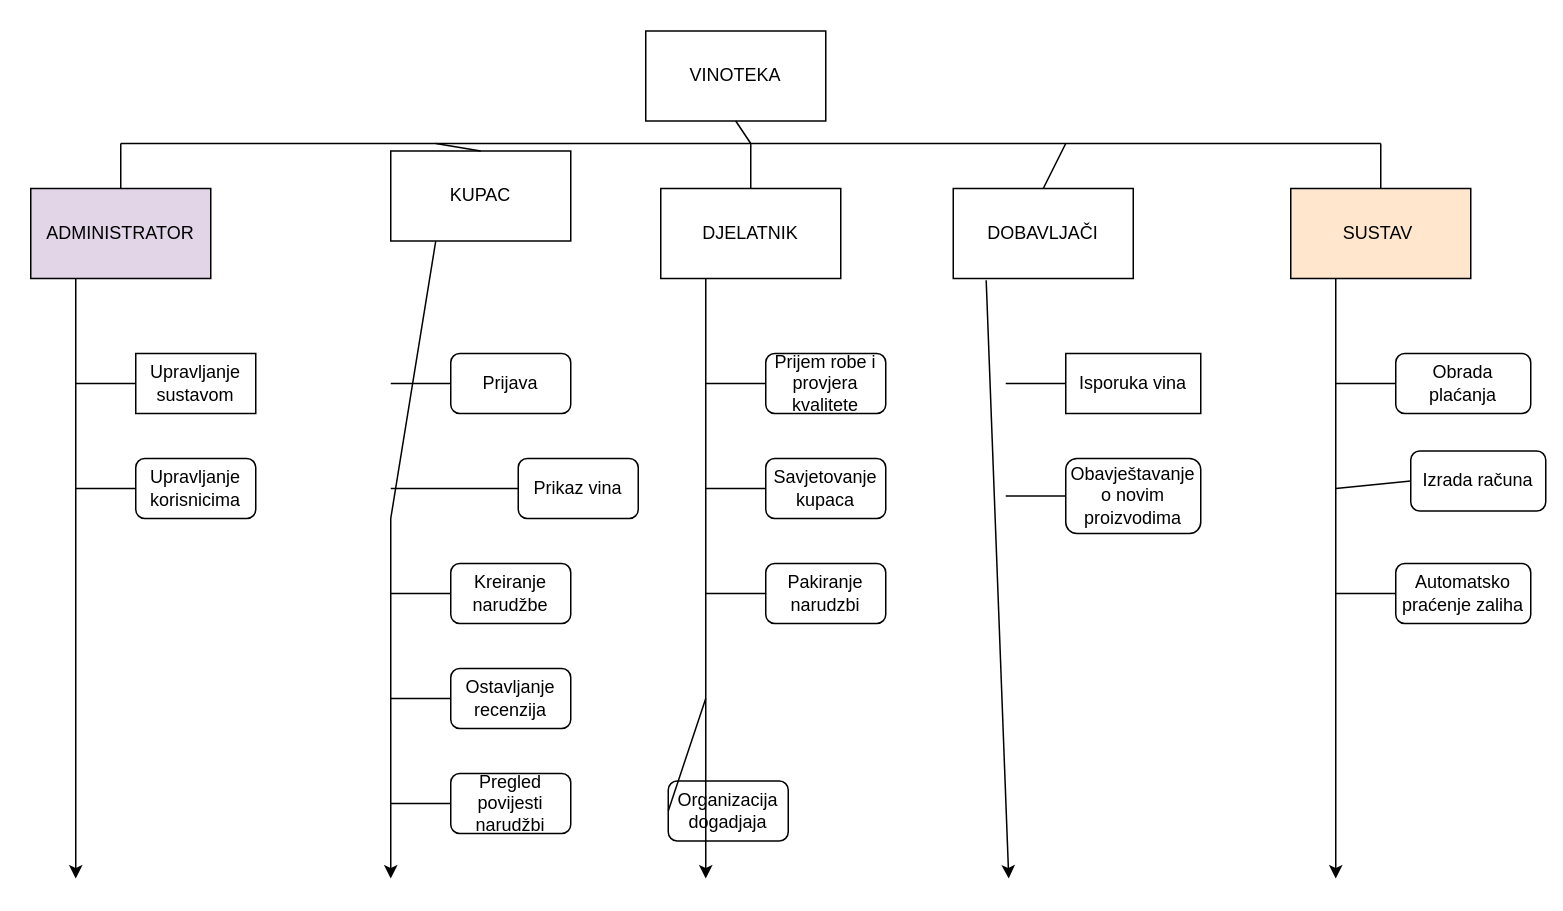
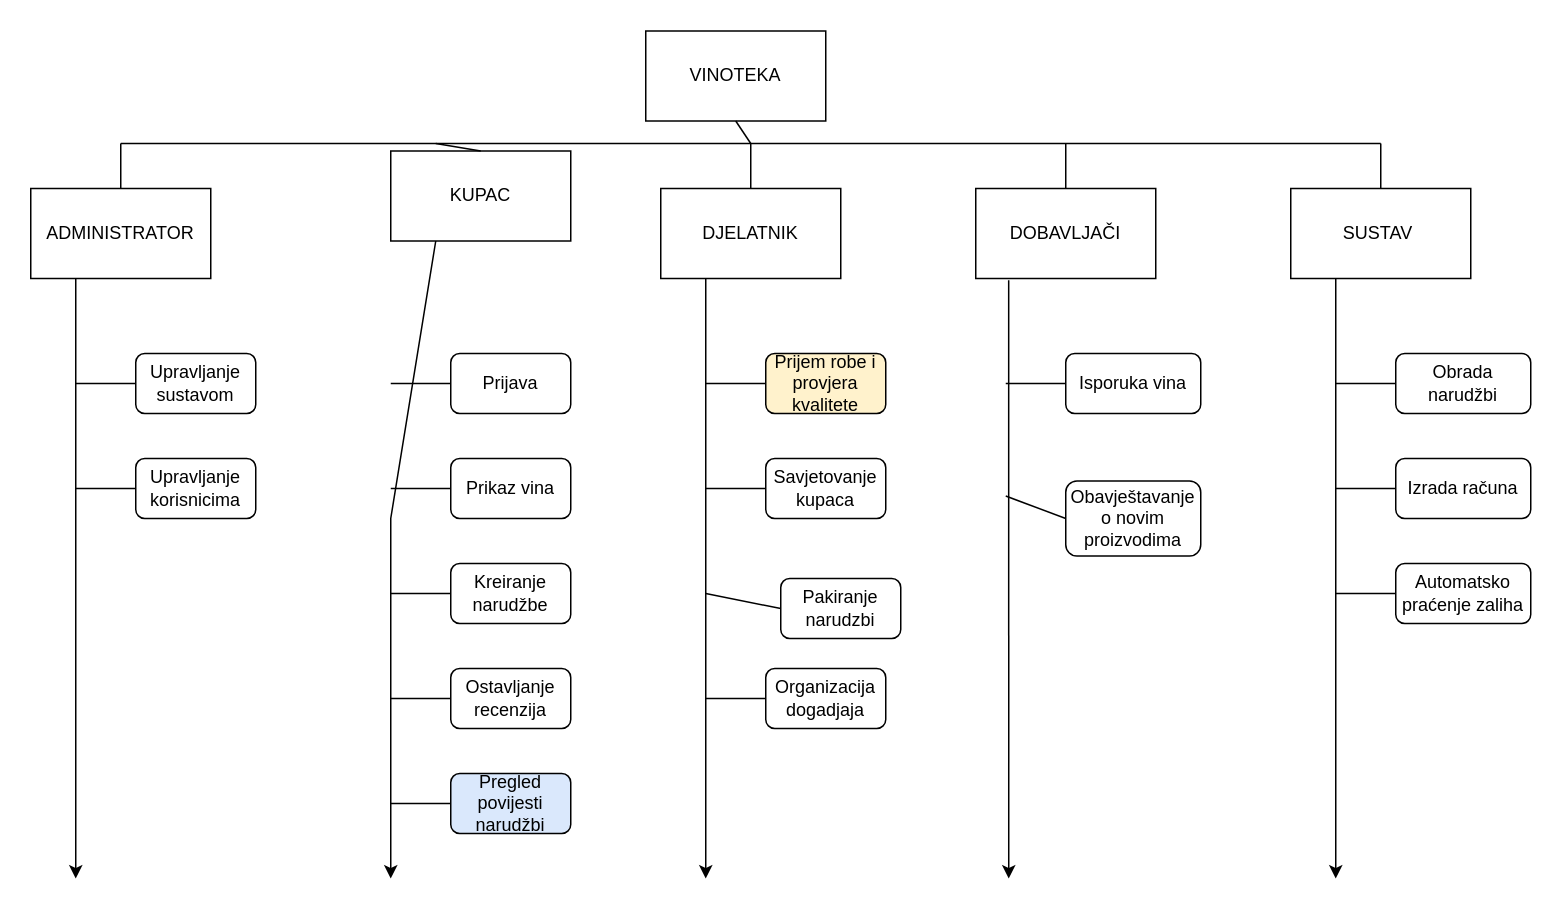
  <mxCell id="0" />
  <mxCell id="1" parent="0" />
  <mxCell id="2" value="VINOTEKA" style="rounded=0;whiteSpace=wrap;html=1;" parent="1" vertex="1"><mxGeometry x="430" y="20" width="120" height="60" as="geometry" /></mxCell>
- <mxCell id="3" value="DOBAVLJAČI" style="rounded=0;whiteSpace=wrap;html=1;" parent="1" vertex="1"><mxGeometry x="635" y="125" width="120" height="60" as="geometry" /></mxCell>
+ <mxCell id="3" value="DOBAVLJAČI" style="rounded=0;whiteSpace=wrap;html=1;" parent="1" vertex="1"><mxGeometry x="650" y="125" width="120" height="60" as="geometry" /></mxCell>
  <mxCell id="4" value="DJELATNIK" style="rounded=0;whiteSpace=wrap;html=1;" parent="1" vertex="1"><mxGeometry x="440" y="125" width="120" height="60" as="geometry" /></mxCell>
  <mxCell id="5" value="KUPAC" style="rounded=0;whiteSpace=wrap;html=1;" parent="1" vertex="1"><mxGeometry x="260" y="100" width="120" height="60" as="geometry" /></mxCell>
- <mxCell id="6" value="ADMINISTRATOR" style="rounded=0;whiteSpace=wrap;html=1;fillColor=#e1d5e7;" parent="1" vertex="1"><mxGeometry y="125" width="120" height="60" as="geometry" x="20" /></mxCell>
- <mxCell id="7" value="SUSTAV&amp;nbsp;" style="rounded=0;whiteSpace=wrap;html=1;fillColor=#ffe6cc;" parent="1" vertex="1"><mxGeometry x="860" y="125" width="120" height="60" as="geometry" /></mxCell>
- <mxCell id="8" value="Izrada računa" style="rounded=1;whiteSpace=wrap;html=1;" parent="1" vertex="1"><mxGeometry x="940" y="300" width="90" height="40" as="geometry" /></mxCell>
- <mxCell id="9" value="Obrada plaćanja" style="rounded=1;whiteSpace=wrap;html=1;" parent="1" vertex="1"><mxGeometry x="930" y="235" width="90" height="40" as="geometry" /></mxCell>
- <mxCell id="10" value="Prikaz vina" style="rounded=1;whiteSpace=wrap;html=1;" parent="1" vertex="1"><mxGeometry x="345" y="305" width="80" height="40" as="geometry" /></mxCell>
+ <mxCell id="6" value="ADMINISTRATOR" style="rounded=0;whiteSpace=wrap;html=1;" parent="1" vertex="1"><mxGeometry y="125" width="120" height="60" as="geometry" x="20" /></mxCell>
+ <mxCell id="7" value="SUSTAV&amp;nbsp;" style="rounded=0;whiteSpace=wrap;html=1;" parent="1" vertex="1"><mxGeometry x="860" y="125" width="120" height="60" as="geometry" /></mxCell>
+ <mxCell id="8" value="Izrada računa" style="rounded=1;whiteSpace=wrap;html=1;" parent="1" vertex="1"><mxGeometry x="930" y="305" width="90" height="40" as="geometry" /></mxCell>
+ <mxCell id="9" value="Obrada narudžbi" style="rounded=1;whiteSpace=wrap;html=1;" parent="1" vertex="1"><mxGeometry x="930" y="235" width="90" height="40" as="geometry" /></mxCell>
+ <mxCell id="10" value="Prikaz vina" style="rounded=1;whiteSpace=wrap;html=1;" parent="1" vertex="1"><mxGeometry x="300" y="305" width="80" height="40" as="geometry" /></mxCell>
  <mxCell id="11" value="Prijava" style="rounded=1;whiteSpace=wrap;html=1;" parent="1" vertex="1"><mxGeometry x="300" y="235" width="80" height="40" as="geometry" /></mxCell>
- <mxCell id="12" value="Isporuka vina" style="whiteSpace=wrap;html=1;rounded=0;" parent="1" vertex="1"><mxGeometry x="710" y="235" width="90" height="40" as="geometry" /></mxCell>
- <mxCell id="13" value="Prijem robe i provjera kvalitete" style="rounded=1;whiteSpace=wrap;html=1;" parent="1" vertex="1"><mxGeometry x="510" y="235" width="80" height="40" as="geometry" /></mxCell>
- <mxCell id="14" value="Pakiranje narudzbi" style="rounded=1;whiteSpace=wrap;html=1;" parent="1" vertex="1"><mxGeometry x="510" y="375" width="80" height="40" as="geometry" /></mxCell>
- <mxCell id="15" value="Upravljanje sustavom" style="whiteSpace=wrap;html=1;rounded=0;" parent="1" vertex="1"><mxGeometry x="90" y="235" width="80" height="40" as="geometry" /></mxCell>
+ <mxCell id="12" value="Isporuka vina" style="rounded=1;whiteSpace=wrap;html=1;" parent="1" vertex="1"><mxGeometry x="710" y="235" width="90" height="40" as="geometry" /></mxCell>
+ <mxCell id="13" value="Prijem robe i provjera kvalitete" style="rounded=1;whiteSpace=wrap;html=1;fillColor=#fff2cc;" parent="1" vertex="1"><mxGeometry x="510" y="235" width="80" height="40" as="geometry" /></mxCell>
+ <mxCell id="14" value="Pakiranje narudzbi" style="rounded=1;whiteSpace=wrap;html=1;" parent="1" vertex="1"><mxGeometry x="520" y="385" width="80" height="40" as="geometry" /></mxCell>
+ <mxCell id="15" value="Upravljanje sustavom" style="rounded=1;whiteSpace=wrap;html=1;" parent="1" vertex="1"><mxGeometry x="90" y="235" width="80" height="40" as="geometry" /></mxCell>
  <mxCell id="16" value="Upravljanje korisnicima" style="rounded=1;whiteSpace=wrap;html=1;" parent="1" vertex="1"><mxGeometry x="90" y="305" width="80" height="40" as="geometry" /></mxCell>
  <mxCell id="17" value="Kreiranje narudžbe" style="rounded=1;whiteSpace=wrap;html=1;" parent="1" vertex="1"><mxGeometry x="300" y="375" width="80" height="40" as="geometry" /></mxCell>
  <mxCell id="18" value="Savjetovanje kupaca" style="rounded=1;whiteSpace=wrap;html=1;" parent="1" vertex="1"><mxGeometry x="510" y="305" width="80" height="40" as="geometry" /></mxCell>
- <mxCell id="19" value="Organizacija dogadjaja" style="rounded=1;whiteSpace=wrap;html=1;" parent="1" vertex="1"><mxGeometry x="445" y="520" width="80" height="40" as="geometry" /></mxCell>
- <mxCell id="20" value="Obavještavanje o novim proizvodima" style="rounded=1;whiteSpace=wrap;html=1;" parent="1" vertex="1"><mxGeometry x="710" y="305" width="90" height="50" as="geometry" /></mxCell>
+ <mxCell id="19" value="Organizacija dogadjaja" style="rounded=1;whiteSpace=wrap;html=1;" parent="1" vertex="1"><mxGeometry x="510" y="445" width="80" height="40" as="geometry" /></mxCell>
+ <mxCell id="20" value="Obavještavanje o novim proizvodima" style="rounded=1;whiteSpace=wrap;html=1;" parent="1" vertex="1"><mxGeometry x="710" y="320" width="90" height="50" as="geometry" /></mxCell>
  <mxCell id="21" value="" style="endArrow=none;html=1;rounded=0;" parent="1" edge="1"><mxGeometry width="50" height="50" relative="1" as="geometry"><mxPoint x="80" y="95" as="sourcePoint" /><mxPoint x="920" y="95" as="targetPoint" /></mxGeometry></mxCell>
  <mxCell id="22" value="" style="endArrow=none;html=1;rounded=0;entryX=0.5;entryY=0;entryDx=0;entryDy=0;" parent="1" target="6" edge="1"><mxGeometry width="50" height="50" relative="1" as="geometry"><mxPoint x="80" y="95" as="sourcePoint" /><mxPoint x="560" y="195" as="targetPoint" /></mxGeometry></mxCell>
  <mxCell id="23" value="" style="endArrow=none;html=1;rounded=0;exitX=0.5;exitY=0;exitDx=0;exitDy=0;" parent="1" source="5" edge="1"><mxGeometry width="50" height="50" relative="1" as="geometry"><mxPoint x="510" y="245" as="sourcePoint" /><mxPoint x="290" y="95" as="targetPoint" /></mxGeometry></mxCell>
  <mxCell id="24" value="" style="endArrow=none;html=1;rounded=0;exitX=0.5;exitY=0;exitDx=0;exitDy=0;" parent="1" source="4" edge="1"><mxGeometry width="50" height="50" relative="1" as="geometry"><mxPoint x="510" y="245" as="sourcePoint" /><mxPoint x="500" y="95" as="targetPoint" /></mxGeometry></mxCell>
  <mxCell id="25" value="" style="endArrow=none;html=1;rounded=0;exitX=0.5;exitY=0;exitDx=0;exitDy=0;" parent="1" source="3" edge="1"><mxGeometry width="50" height="50" relative="1" as="geometry"><mxPoint x="510" y="245" as="sourcePoint" /><mxPoint x="710" y="95" as="targetPoint" /></mxGeometry></mxCell>
  <mxCell id="26" value="" style="endArrow=none;html=1;rounded=0;exitX=0.5;exitY=0;exitDx=0;exitDy=0;" parent="1" source="7" edge="1"><mxGeometry width="50" height="50" relative="1" as="geometry"><mxPoint x="510" y="245" as="sourcePoint" /><mxPoint x="920" y="95" as="targetPoint" /></mxGeometry></mxCell>
  <mxCell id="27" value="" style="endArrow=classic;html=1;rounded=0;exitX=0.25;exitY=1;exitDx=0;exitDy=0;" parent="1" source="6" edge="1"><mxGeometry width="50" height="50" relative="1" as="geometry"><mxPoint x="510" y="245" as="sourcePoint" /><mxPoint x="50" y="585" as="targetPoint" /></mxGeometry></mxCell>
  <mxCell id="28" value="" style="endArrow=classic;html=1;rounded=0;exitX=0.25;exitY=1;exitDx=0;exitDy=0;" parent="1" source="5" edge="1"><mxGeometry width="50" height="50" relative="1" as="geometry"><mxPoint x="510" y="445" as="sourcePoint" /><mxPoint x="260" y="585" as="targetPoint" /><Array as="points"><mxPoint x="260" y="345" /></Array></mxGeometry></mxCell>
  <mxCell id="29" value="" style="endArrow=classic;html=1;rounded=0;exitX=0.25;exitY=1;exitDx=0;exitDy=0;" parent="1" source="4" edge="1"><mxGeometry width="50" height="50" relative="1" as="geometry"><mxPoint x="510" y="375" as="sourcePoint" /><mxPoint x="470" y="585" as="targetPoint" /></mxGeometry></mxCell>
  <mxCell id="30" value="" style="endArrow=classic;html=1;rounded=0;exitX=0.183;exitY=1.02;exitDx=0;exitDy=0;exitPerimeter=0;" parent="1" source="3" edge="1"><mxGeometry width="50" height="50" relative="1" as="geometry"><mxPoint x="510" y="375" as="sourcePoint" /><mxPoint x="672" y="585" as="targetPoint" /></mxGeometry></mxCell>
  <mxCell id="31" value="" style="endArrow=classic;html=1;rounded=0;exitX=0.25;exitY=1;exitDx=0;exitDy=0;" parent="1" source="7" edge="1"><mxGeometry width="50" height="50" relative="1" as="geometry"><mxPoint x="510" y="375" as="sourcePoint" /><mxPoint x="890" y="585" as="targetPoint" /></mxGeometry></mxCell>
  <mxCell id="32" value="" style="endArrow=none;html=1;rounded=0;exitX=0;exitY=0.5;exitDx=0;exitDy=0;" parent="1" source="15" edge="1"><mxGeometry width="50" height="50" relative="1" as="geometry"><mxPoint x="510" y="335" as="sourcePoint" /><mxPoint x="50" y="255" as="targetPoint" /></mxGeometry></mxCell>
  <mxCell id="33" value="" style="endArrow=none;html=1;rounded=0;exitX=0;exitY=0.5;exitDx=0;exitDy=0;" parent="1" source="16" edge="1"><mxGeometry width="50" height="50" relative="1" as="geometry"><mxPoint x="510" y="335" as="sourcePoint" /><mxPoint x="50" y="325" as="targetPoint" /></mxGeometry></mxCell>
  <mxCell id="34" value="" style="endArrow=none;html=1;rounded=0;exitX=0;exitY=0.5;exitDx=0;exitDy=0;" parent="1" source="11" edge="1"><mxGeometry width="50" height="50" relative="1" as="geometry"><mxPoint x="510" y="335" as="sourcePoint" /><mxPoint x="260" y="255" as="targetPoint" /></mxGeometry></mxCell>
  <mxCell id="35" value="" style="endArrow=none;html=1;rounded=0;exitX=0;exitY=0.5;exitDx=0;exitDy=0;" parent="1" source="10" edge="1"><mxGeometry width="50" height="50" relative="1" as="geometry"><mxPoint x="510" y="335" as="sourcePoint" /><mxPoint x="260" y="325" as="targetPoint" /></mxGeometry></mxCell>
  <mxCell id="36" value="" style="endArrow=none;html=1;rounded=0;exitX=0;exitY=0.5;exitDx=0;exitDy=0;" parent="1" source="17" edge="1"><mxGeometry width="50" height="50" relative="1" as="geometry"><mxPoint x="510" y="335" as="sourcePoint" /><mxPoint x="260" y="395" as="targetPoint" /></mxGeometry></mxCell>
  <mxCell id="37" value="" style="endArrow=none;html=1;rounded=0;exitX=0;exitY=0.5;exitDx=0;exitDy=0;" parent="1" source="13" edge="1"><mxGeometry width="50" height="50" relative="1" as="geometry"><mxPoint x="510" y="335" as="sourcePoint" /><mxPoint x="470" y="255" as="targetPoint" /></mxGeometry></mxCell>
  <mxCell id="38" value="" style="endArrow=none;html=1;rounded=0;exitX=0;exitY=0.5;exitDx=0;exitDy=0;" parent="1" source="18" edge="1"><mxGeometry width="50" height="50" relative="1" as="geometry"><mxPoint x="510" y="335" as="sourcePoint" /><mxPoint x="470" y="325" as="targetPoint" /></mxGeometry></mxCell>
  <mxCell id="39" value="" style="endArrow=none;html=1;rounded=0;exitX=0;exitY=0.5;exitDx=0;exitDy=0;" parent="1" source="14" edge="1"><mxGeometry width="50" height="50" relative="1" as="geometry"><mxPoint x="510" y="335" as="sourcePoint" /><mxPoint x="470" y="395" as="targetPoint" /></mxGeometry></mxCell>
  <mxCell id="40" value="" style="endArrow=none;html=1;rounded=0;exitX=0;exitY=0.5;exitDx=0;exitDy=0;" parent="1" source="19" edge="1"><mxGeometry width="50" height="50" relative="1" as="geometry"><mxPoint x="510" y="335" as="sourcePoint" /><mxPoint x="470" y="465" as="targetPoint" /></mxGeometry></mxCell>
  <mxCell id="41" value="" style="endArrow=none;html=1;rounded=0;exitX=0;exitY=0.5;exitDx=0;exitDy=0;" parent="1" source="12" edge="1"><mxGeometry width="50" height="50" relative="1" as="geometry"><mxPoint x="510" y="335" as="sourcePoint" /><mxPoint x="670" y="255" as="targetPoint" /></mxGeometry></mxCell>
  <mxCell id="42" value="" style="endArrow=none;html=1;rounded=0;exitX=0;exitY=0.5;exitDx=0;exitDy=0;" parent="1" source="20" edge="1"><mxGeometry width="50" height="50" relative="1" as="geometry"><mxPoint x="510" y="335" as="sourcePoint" /><mxPoint x="670" y="330" as="targetPoint" /></mxGeometry></mxCell>
  <mxCell id="43" value="" style="endArrow=none;html=1;rounded=0;exitX=0;exitY=0.5;exitDx=0;exitDy=0;" parent="1" source="9" edge="1"><mxGeometry width="50" height="50" relative="1" as="geometry"><mxPoint x="510" y="335" as="sourcePoint" /><mxPoint x="890" y="255" as="targetPoint" /></mxGeometry></mxCell>
  <mxCell id="44" value="" style="endArrow=none;html=1;rounded=0;exitX=0;exitY=0.5;exitDx=0;exitDy=0;" parent="1" source="8" edge="1"><mxGeometry width="50" height="50" relative="1" as="geometry"><mxPoint x="510" y="335" as="sourcePoint" /><mxPoint x="890" y="325" as="targetPoint" /></mxGeometry></mxCell>
  <mxCell id="45" value="" style="endArrow=none;html=1;rounded=0;exitX=0.5;exitY=1;exitDx=0;exitDy=0;" parent="1" source="2" edge="1"><mxGeometry width="50" height="50" relative="1" as="geometry"><mxPoint x="650" y="385" as="sourcePoint" /><mxPoint x="500" y="95" as="targetPoint" /></mxGeometry></mxCell>
  <mxCell id="46" value="Ostavljanje recenzija" style="rounded=1;whiteSpace=wrap;html=1;" parent="1" vertex="1"><mxGeometry x="300" y="445" width="80" height="40" as="geometry" /></mxCell>
  <mxCell id="47" value="" style="endArrow=none;html=1;rounded=0;exitX=0;exitY=0.5;exitDx=0;exitDy=0;" parent="1" source="46" edge="1"><mxGeometry width="50" height="50" relative="1" as="geometry"><mxPoint x="600" y="305" as="sourcePoint" /><mxPoint x="260" y="465" as="targetPoint" /></mxGeometry></mxCell>
  <mxCell id="48" value="Automatsko praćenje zaliha" style="rounded=1;whiteSpace=wrap;html=1;" vertex="1" parent="1"><mxGeometry x="930" y="375" width="90" height="40" as="geometry" /></mxCell>
  <mxCell id="49" value="" style="endArrow=none;html=1;rounded=0;exitX=0;exitY=0.5;exitDx=0;exitDy=0;" edge="1" parent="1" source="48"><mxGeometry width="50" height="50" relative="1" as="geometry"><mxPoint x="520" y="305" as="sourcePoint" /><mxPoint x="890" y="395" as="targetPoint" /></mxGeometry></mxCell>
- <mxCell id="50" value="Pregled povijesti narudžbi" style="rounded=1;whiteSpace=wrap;html=1;" vertex="1" parent="1"><mxGeometry x="300" y="515" width="80" height="40" as="geometry" /></mxCell>
+ <mxCell id="50" value="Pregled povijesti narudžbi" style="rounded=1;whiteSpace=wrap;html=1;fillColor=#dae8fc;" vertex="1" parent="1"><mxGeometry x="300" y="515" width="80" height="40" as="geometry" /></mxCell>
  <mxCell id="51" value="" style="endArrow=none;html=1;rounded=0;exitX=0;exitY=0.5;exitDx=0;exitDy=0;" edge="1" parent="1" source="50"><mxGeometry width="50" height="50" relative="1" as="geometry"><mxPoint x="520" y="305" as="sourcePoint" /><mxPoint x="260" y="535" as="targetPoint" /></mxGeometry></mxCell>
